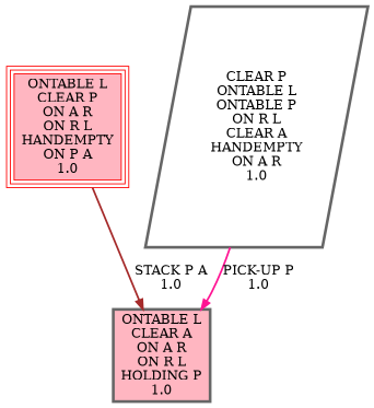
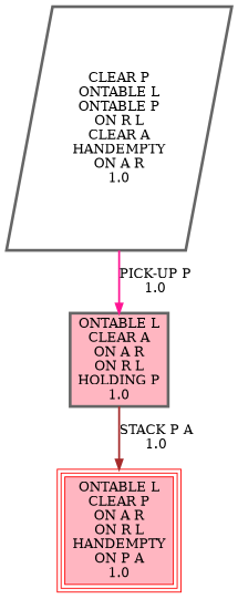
  digraph {
    node [penwidth=3 shape=box style=filled fillcolor=lightpink color=gray40]
    edge [style=bold]
    "ONTABLE L\nCLEAR A\nON A R\nON R L\nHOLDING P\n1.0\n"
    "ONTABLE L\nCLEAR P\nON A R\nON R L\nHANDEMPTY\nON P A\n1.0\n" [color=red peripheries=3 penwidth=""]
    "CLEAR P\nONTABLE L\nONTABLE P\nON R L\nCLEAR A\nHANDEMPTY\nON A R\n1.0\n" [shape=parallelogram fillcolor=white]
-   "ONTABLE L\nCLEAR P\nON A R\nON R L\nHANDEMPTY\nON P A\n1.0\n" -> "ONTABLE L\nCLEAR A\nON A R\nON R L\nHOLDING P\n1.0\n" [label="STACK P A\n1.0\n" color=brown]
+   "ONTABLE L\nCLEAR A\nON A R\nON R L\nHOLDING P\n1.0\n" -> "ONTABLE L\nCLEAR P\nON A R\nON R L\nHANDEMPTY\nON P A\n1.0\n" [label="STACK P A\n1.0\n" color=brown]
    "CLEAR P\nONTABLE L\nONTABLE P\nON R L\nCLEAR A\nHANDEMPTY\nON A R\n1.0\n" -> "ONTABLE L\nCLEAR A\nON A R\nON R L\nHOLDING P\n1.0\n" [label="PICK-UP P\n1.0\n" color=deeppink]
  }
